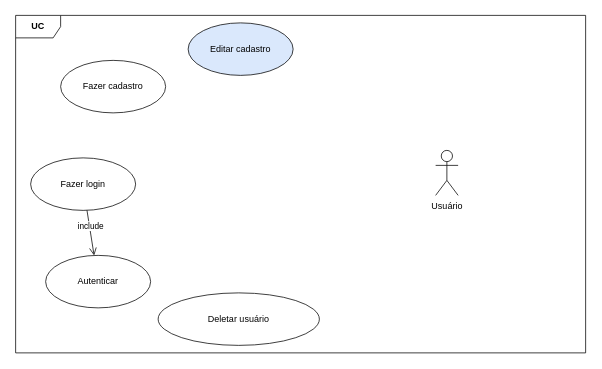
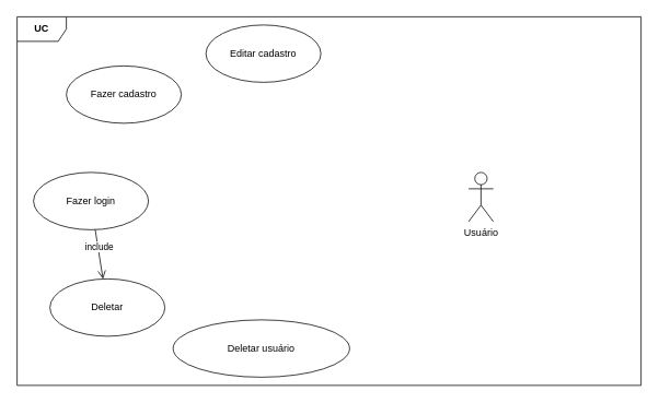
  <mxCell id="0" />
  <mxCell id="1" parent="0" />
  <mxCell id="2" value="&lt;b&gt;UC&lt;/b&gt;" style="shape=umlFrame;whiteSpace=wrap;html=1;" vertex="1" parent="1"><mxGeometry x="20" y="20" width="760" height="450" as="geometry" /></mxCell>
- <mxCell id="3" value="Usuário" style="shape=umlActor;verticalLabelPosition=bottom;verticalAlign=top;html=1;" vertex="1" parent="1"><mxGeometry x="580" y="200" width="30" height="60" as="geometry" /></mxCell>
- <mxCell id="4" value="Editar cadastro" style="ellipse;whiteSpace=wrap;html=1;fillColor=#dae8fc;" vertex="1" parent="1"><mxGeometry x="250" y="30" width="140" height="70" as="geometry" /></mxCell>
+ <mxCell id="3" value="Usuário" style="shape=umlActor;verticalLabelPosition=bottom;verticalAlign=top;html=1;" vertex="1" parent="1"><mxGeometry x="570" y="210" width="30" height="60" as="geometry" /></mxCell>
+ <mxCell id="4" value="Editar cadastro" style="ellipse;whiteSpace=wrap;html=1;" vertex="1" parent="1"><mxGeometry x="250" y="30" width="140" height="70" as="geometry" /></mxCell>
  <mxCell id="5" value="Fazer cadastro" style="ellipse;whiteSpace=wrap;html=1;" vertex="1" parent="1"><mxGeometry x="80" y="80" width="140" height="70" as="geometry" /></mxCell>
  <mxCell id="6" value="Deletar usuário" style="ellipse;whiteSpace=wrap;html=1;" vertex="1" parent="1"><mxGeometry x="210" y="390" width="215" height="70" as="geometry" /></mxCell>
  <mxCell id="7" value="Fazer login" style="ellipse;whiteSpace=wrap;html=1;" vertex="1" parent="1"><mxGeometry x="40" y="210" width="140" height="70" as="geometry" /></mxCell>
- <mxCell id="8" value="Autenticar" style="ellipse;whiteSpace=wrap;html=1;" vertex="1" parent="1"><mxGeometry x="60" y="340" width="140" height="70" as="geometry" /></mxCell>
+ <mxCell id="8" value="Deletar" style="ellipse;whiteSpace=wrap;html=1;" vertex="1" parent="1"><mxGeometry x="60" y="340" width="140" height="70" as="geometry" /></mxCell>
  <mxCell id="9" value="include" style="html=1;verticalAlign=bottom;endArrow=open;dashed=0;endSize=8;" edge="1" parent="1" source="7" target="8"><mxGeometry relative="1" as="geometry"><mxPoint x="180" y="320" as="sourcePoint" /><mxPoint x="100" y="320" as="targetPoint" /></mxGeometry></mxCell>
